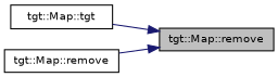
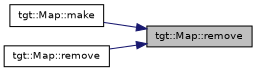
  digraph {
    rankdir=RL
    node [color=black fillcolor=white fontname=Helvetica fontsize=10 shape=record style=filled]
    edge [color=midnightblue dir=back fontname=Helvetica fontsize=10 labelfontname=Helvetica labelfontsize=10 style=solid]
    n1 [fillcolor=grey75 fontcolor=black height=0.2 label="tgt::Map::remove" width=0.4]
-   n2 [height=0.2 label="tgt::Map::tgt" width=0.4]
+   n2 [height=0.2 label="tgt::Map::make" width=0.4]
    n3 [height=0.2 label="tgt::Map::remove" width=0.4]
    n1 -> n2
    n1 -> n3
  }
